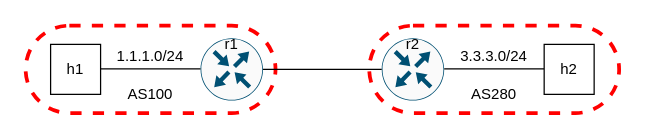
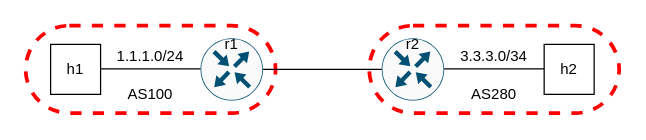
  <mxCell id="0" />
  <mxCell id="1" parent="0" />
  <mxCell id="2" value="" style="rounded=1;whiteSpace=wrap;html=1;arcSize=50;fillColor=none;strokeColor=#ff0000;strokeWidth=3;dashed=1;" vertex="1" parent="1"><mxGeometry x="295" y="20" width="200" height="70" as="geometry" /></mxCell>
  <mxCell id="3" value="" style="rounded=1;whiteSpace=wrap;html=1;arcSize=50;fillColor=none;strokeColor=#ff0000;strokeWidth=3;dashed=1;" vertex="1" parent="1"><mxGeometry x="20" y="20" width="200" height="70" as="geometry" /></mxCell>
  <mxCell id="4" value="" style="sketch=0;points=[[0.5,0,0],[1,0.5,0],[0.5,1,0],[0,0.5,0],[0.145,0.145,0],[0.856,0.145,0],[0.855,0.856,0],[0.145,0.855,0]];verticalLabelPosition=bottom;html=1;verticalAlign=top;aspect=fixed;align=center;pointerEvents=1;shape=mxgraph.cisco19.rect;prIcon=router;fillColor=#FAFAFA;strokeColor=#005073;" vertex="1" parent="1"><mxGeometry x="160" y="30" width="50" height="50" as="geometry" /></mxCell>
  <mxCell id="5" value="" style="sketch=0;points=[[0.5,0,0],[1,0.5,0],[0.5,1,0],[0,0.5,0],[0.145,0.145,0],[0.856,0.145,0],[0.855,0.856,0],[0.145,0.855,0]];verticalLabelPosition=bottom;html=1;verticalAlign=top;aspect=fixed;align=center;pointerEvents=1;shape=mxgraph.cisco19.rect;prIcon=router;fillColor=#FAFAFA;strokeColor=#005073;" vertex="1" parent="1"><mxGeometry x="305" y="30" width="50" height="50" as="geometry" /></mxCell>
  <mxCell id="6" value="" style="endArrow=none;html=1;rounded=0;entryX=0;entryY=0.5;entryDx=0;entryDy=0;entryPerimeter=0;exitX=1;exitY=0.5;exitDx=0;exitDy=0;exitPerimeter=0;" edge="1" parent="1" source="4" target="5"><mxGeometry width="50" height="50" relative="1" as="geometry"><mxPoint x="210" y="60" as="sourcePoint" /><mxPoint x="260" y="10" as="targetPoint" /></mxGeometry></mxCell>
  <mxCell id="7" value="" style="edgeStyle=none;orthogonalLoop=1;jettySize=auto;html=1;rounded=0;endArrow=none;endFill=0;" edge="1" parent="1"><mxGeometry width="80" relative="1" as="geometry"><mxPoint x="80" y="54.67" as="sourcePoint" /><mxPoint x="160" y="54.67" as="targetPoint" /><Array as="points" /></mxGeometry></mxCell>
  <mxCell id="8" value="" style="edgeStyle=none;orthogonalLoop=1;jettySize=auto;html=1;rounded=0;endArrow=none;endFill=0;" edge="1" parent="1"><mxGeometry width="80" relative="1" as="geometry"><mxPoint x="355" y="54.67" as="sourcePoint" /><mxPoint x="435" y="54.67" as="targetPoint" /><Array as="points" /></mxGeometry></mxCell>
  <mxCell id="9" value="1.1.1.0/24" style="text;strokeColor=none;align=center;fillColor=none;html=1;verticalAlign=middle;whiteSpace=wrap;rounded=0;" vertex="1" parent="1"><mxGeometry x="90" y="30" width="60" height="30" as="geometry" /></mxCell>
- <mxCell id="10" value="3.3.3.0/24" style="text;strokeColor=none;align=center;fillColor=none;html=1;verticalAlign=middle;whiteSpace=wrap;rounded=0;" vertex="1" parent="1"><mxGeometry x="365" y="30" width="60" height="30" as="geometry" /></mxCell>
+ <mxCell id="10" value="3.3.3.0/34" style="text;strokeColor=none;align=center;fillColor=none;html=1;verticalAlign=middle;whiteSpace=wrap;rounded=0;" vertex="1" parent="1"><mxGeometry x="365" y="30" width="60" height="30" as="geometry" /></mxCell>
  <mxCell id="11" value="h1" style="whiteSpace=wrap;html=1;aspect=fixed;" vertex="1" parent="1"><mxGeometry x="40" y="35" width="40" height="40" as="geometry" /></mxCell>
  <mxCell id="12" value="h2" style="whiteSpace=wrap;html=1;aspect=fixed;" vertex="1" parent="1"><mxGeometry x="435" y="35" width="40" height="40" as="geometry" /></mxCell>
  <mxCell id="13" value="AS100" style="text;strokeColor=none;align=center;fillColor=none;html=1;verticalAlign=middle;whiteSpace=wrap;rounded=0;" vertex="1" parent="1"><mxGeometry x="90" y="60" width="60" height="30" as="geometry" /></mxCell>
  <mxCell id="14" value="AS280" style="text;strokeColor=none;align=center;fillColor=none;html=1;verticalAlign=middle;whiteSpace=wrap;rounded=0;" vertex="1" parent="1"><mxGeometry x="365" y="60" width="60" height="30" as="geometry" /></mxCell>
  <mxCell id="15" value="r1" style="text;strokeColor=none;align=center;fillColor=none;html=1;verticalAlign=middle;whiteSpace=wrap;rounded=0;" vertex="1" parent="1"><mxGeometry x="155" y="20" width="60" height="30" as="geometry" /></mxCell>
  <mxCell id="16" value="r2" style="text;strokeColor=none;align=center;fillColor=none;html=1;verticalAlign=middle;whiteSpace=wrap;rounded=0;" vertex="1" parent="1"><mxGeometry x="300" y="20" width="60" height="30" as="geometry" /></mxCell>
